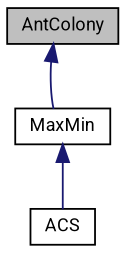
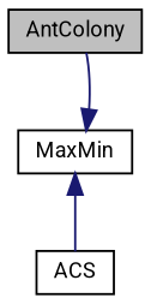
  digraph {
    fontname=Roboto
    node [color=black fillcolor=white fontname=Roboto fontsize=10 shape=record style=filled]
    edge [color=midnightblue dir=back fontname=Roboto fontsize=10 labelfontname=Helvetica labelfontsize=10 style=solid]
    n1 [fillcolor=grey75 fontcolor=black height=0.2 label=AntColony width=0.4]
    n2 [height=0.2 label=MaxMin width=0.4]
    n3 [height=0.2 label=ACS width=0.4]
-   n1 -> n2
+   n2 -> n1
    n2 -> n3
  }
